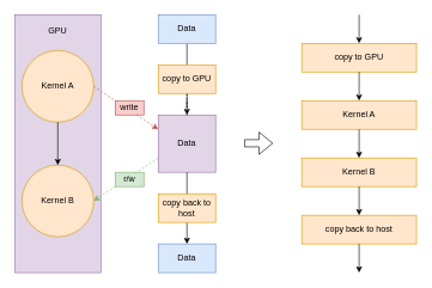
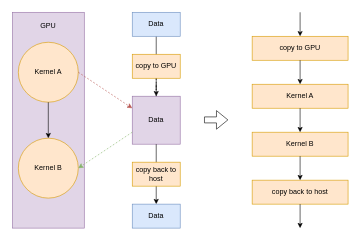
  <mxCell id="0" />
  <mxCell id="1" parent="0" />
  <mxCell id="2" value="Kernel A" style="rounded=0;whiteSpace=wrap;html=1;fillColor=#ffe6cc;strokeColor=#d79b00;" parent="1" vertex="1"><mxGeometry x="420" y="140" width="160" height="40" as="geometry" /></mxCell>
  <mxCell id="3" value="Kernel B" style="rounded=0;whiteSpace=wrap;html=1;fillColor=#ffe6cc;strokeColor=#d79b00;" parent="1" vertex="1"><mxGeometry x="420" y="220" width="160" height="40" as="geometry" /></mxCell>
  <mxCell id="4" value="GPU&lt;br&gt;&lt;br&gt;&lt;br&gt;&lt;br&gt;&lt;br&gt;&lt;br&gt;&lt;br&gt;&lt;br&gt;&lt;br&gt;&lt;br&gt;&lt;br&gt;&lt;br&gt;&lt;br&gt;&lt;br&gt;&lt;br&gt;&lt;br&gt;&lt;br&gt;&lt;br&gt;&lt;br&gt;&lt;br&gt;&lt;br&gt;&lt;br&gt;&lt;br&gt;" style="rounded=0;whiteSpace=wrap;html=1;fillColor=#e1d5e7;strokeColor=#9673a6;" parent="1" vertex="1"><mxGeometry x="20" y="20" width="120" height="360" as="geometry" /></mxCell>
  <mxCell id="5" value="Kernel A" style="ellipse;whiteSpace=wrap;html=1;fillColor=#ffe6cc;strokeColor=#d79b00;" parent="1" vertex="1"><mxGeometry x="30" y="70" width="100" height="100" as="geometry" /></mxCell>
  <mxCell id="6" value="Kernel B" style="ellipse;whiteSpace=wrap;html=1;fillColor=#ffe6cc;strokeColor=#d79b00;" parent="1" vertex="1"><mxGeometry x="30" y="230" width="100" height="100" as="geometry" /></mxCell>
  <mxCell id="7" value="Data" style="rounded=0;whiteSpace=wrap;html=1;fillColor=#e1d5e7;strokeColor=#9673a6;" parent="1" vertex="1"><mxGeometry x="220" y="160" width="80" height="80" as="geometry" /></mxCell>
  <mxCell id="8" value="" style="endArrow=classic;html=1;exitX=0.5;exitY=1;exitDx=0;exitDy=0;" parent="1" source="5" target="6" edge="1"><mxGeometry width="50" height="50" relative="1" as="geometry"><mxPoint x="370" y="410" as="sourcePoint" /><mxPoint x="420" y="360" as="targetPoint" /></mxGeometry></mxCell>
  <mxCell id="9" value="" style="endArrow=classic;html=1;exitX=1;exitY=0.5;exitDx=0;exitDy=0;entryX=0;entryY=0.25;entryDx=0;entryDy=0;fillColor=#f8cecc;strokeColor=#b85450;dashed=1;" parent="1" source="5" target="7" edge="1"><mxGeometry width="50" height="50" relative="1" as="geometry"><mxPoint x="230" y="40" as="sourcePoint" /><mxPoint x="230" y="160" as="targetPoint" /></mxGeometry></mxCell>
  <mxCell id="10" value="" style="endArrow=classic;html=1;exitX=0;exitY=0.75;exitDx=0;exitDy=0;entryX=1;entryY=0.5;entryDx=0;entryDy=0;fillColor=#d5e8d4;strokeColor=#82b366;dashed=1;" parent="1" source="7" target="6" edge="1"><mxGeometry width="50" height="50" relative="1" as="geometry"><mxPoint x="140" y="270" as="sourcePoint" /><mxPoint x="307.04" y="351.04" as="targetPoint" /></mxGeometry></mxCell>
- <mxCell id="11" value="write" style="text;html=1;strokeColor=#b85450;fillColor=#f8cecc;align=center;verticalAlign=middle;whiteSpace=wrap;rounded=0;" parent="1" vertex="1"><mxGeometry x="160" y="140" width="40" height="20" as="geometry" /></mxCell>
- <mxCell id="12" value="r/w" style="text;html=1;strokeColor=#82b366;fillColor=#d5e8d4;align=center;verticalAlign=middle;whiteSpace=wrap;rounded=0;" parent="1" vertex="1"><mxGeometry x="160" y="240" width="40" height="20" as="geometry" /></mxCell>
  <mxCell id="13" value="" style="endArrow=classic;html=1;entryX=0.5;entryY=0;entryDx=0;entryDy=0;endFill=1;startArrow=none;startFill=0;exitX=0.5;exitY=1;exitDx=0;exitDy=0;" parent="1" source="18" target="7" edge="1"><mxGeometry width="50" height="50" relative="1" as="geometry"><mxPoint x="400" y="80" as="sourcePoint" /><mxPoint x="259.5" y="150" as="targetPoint" /></mxGeometry></mxCell>
  <mxCell id="14" value="" style="endArrow=classic;html=1;exitX=0.5;exitY=1;exitDx=0;exitDy=0;entryX=0.5;entryY=0;entryDx=0;entryDy=0;" parent="1" source="7" target="19" edge="1"><mxGeometry width="50" height="50" relative="1" as="geometry"><mxPoint x="340" y="200" as="sourcePoint" /><mxPoint x="260" y="380" as="targetPoint" /></mxGeometry></mxCell>
  <mxCell id="15" value="" style="edgeStyle=orthogonalEdgeStyle;rounded=0;orthogonalLoop=1;jettySize=auto;html=1;dashed=1;endArrow=none;endFill=0;" parent="1" source="16" target="7" edge="1"><mxGeometry relative="1" as="geometry" /></mxCell>
  <mxCell id="16" value="copy to GPU" style="text;html=1;strokeColor=#d79b00;fillColor=#ffe6cc;align=center;verticalAlign=middle;whiteSpace=wrap;rounded=0;" parent="1" vertex="1"><mxGeometry x="220" y="90" width="80" height="40" as="geometry" /></mxCell>
  <mxCell id="17" value="copy back to host" style="text;html=1;strokeColor=#d79b00;fillColor=#ffe6cc;align=center;verticalAlign=middle;whiteSpace=wrap;rounded=0;" parent="1" vertex="1"><mxGeometry x="220" y="270" width="80" height="40" as="geometry" /></mxCell>
  <mxCell id="18" value="Data" style="rounded=0;whiteSpace=wrap;html=1;fillColor=#dae8fc;strokeColor=#6c8ebf;" parent="1" vertex="1"><mxGeometry x="220" y="20" width="80" height="40" as="geometry" /></mxCell>
  <mxCell id="19" value="Data" style="rounded=0;whiteSpace=wrap;html=1;fillColor=#dae8fc;strokeColor=#6c8ebf;" parent="1" vertex="1"><mxGeometry x="220" y="340" width="80" height="40" as="geometry" /></mxCell>
  <mxCell id="20" value="copy to GPU" style="text;html=1;strokeColor=#d79b00;fillColor=#ffe6cc;align=center;verticalAlign=middle;whiteSpace=wrap;rounded=0;" parent="1" vertex="1"><mxGeometry x="420" y="60" width="160" height="40" as="geometry" /></mxCell>
  <mxCell id="21" value="copy back to host" style="text;html=1;strokeColor=#d79b00;fillColor=#ffe6cc;align=center;verticalAlign=middle;whiteSpace=wrap;rounded=0;" parent="1" vertex="1"><mxGeometry x="420" y="300" width="160" height="40" as="geometry" /></mxCell>
  <mxCell id="22" value="" style="endArrow=classic;html=1;entryX=0.5;entryY=0;entryDx=0;entryDy=0;" parent="1" target="20" edge="1"><mxGeometry width="50" height="50" relative="1" as="geometry"><mxPoint x="500" y="20" as="sourcePoint" /><mxPoint x="499.5" y="80" as="targetPoint" /></mxGeometry></mxCell>
  <mxCell id="23" value="" style="endArrow=classic;html=1;exitX=0.5;exitY=1;exitDx=0;exitDy=0;entryX=0.5;entryY=0;entryDx=0;entryDy=0;" parent="1" source="20" target="2" edge="1"><mxGeometry width="50" height="50" relative="1" as="geometry"><mxPoint x="510" y="30" as="sourcePoint" /><mxPoint x="550" y="130" as="targetPoint" /></mxGeometry></mxCell>
  <mxCell id="24" value="" style="endArrow=classic;html=1;entryX=0.5;entryY=0;entryDx=0;entryDy=0;exitX=0.5;exitY=1;exitDx=0;exitDy=0;" parent="1" source="2" target="3" edge="1"><mxGeometry width="50" height="50" relative="1" as="geometry"><mxPoint x="520" y="40" as="sourcePoint" /><mxPoint x="520" y="80" as="targetPoint" /></mxGeometry></mxCell>
  <mxCell id="25" value="" style="endArrow=classic;html=1;entryX=0.5;entryY=0;entryDx=0;entryDy=0;exitX=0.5;exitY=1;exitDx=0;exitDy=0;" parent="1" source="3" target="21" edge="1"><mxGeometry width="50" height="50" relative="1" as="geometry"><mxPoint x="530" y="50" as="sourcePoint" /><mxPoint x="530" y="90" as="targetPoint" /></mxGeometry></mxCell>
  <mxCell id="26" value="" style="endArrow=classic;html=1;exitX=0.5;exitY=1;exitDx=0;exitDy=0;" parent="1" source="21" edge="1"><mxGeometry width="50" height="50" relative="1" as="geometry"><mxPoint x="540" y="60" as="sourcePoint" /><mxPoint x="500" y="380" as="targetPoint" /></mxGeometry></mxCell>
  <mxCell id="27" value="" style="shape=flexArrow;endArrow=classic;html=1;" parent="1" edge="1"><mxGeometry width="50" height="50" relative="1" as="geometry"><mxPoint x="340" y="199.5" as="sourcePoint" /><mxPoint x="380" y="199.5" as="targetPoint" /></mxGeometry></mxCell>
